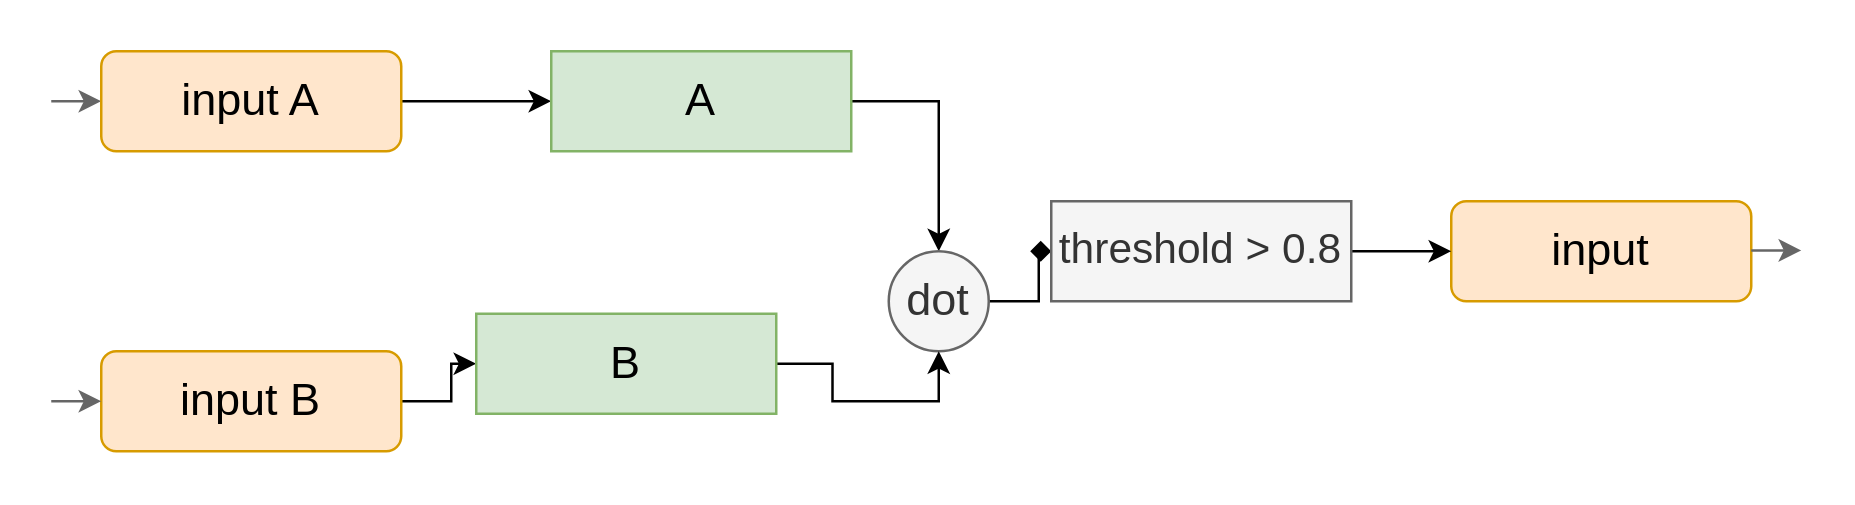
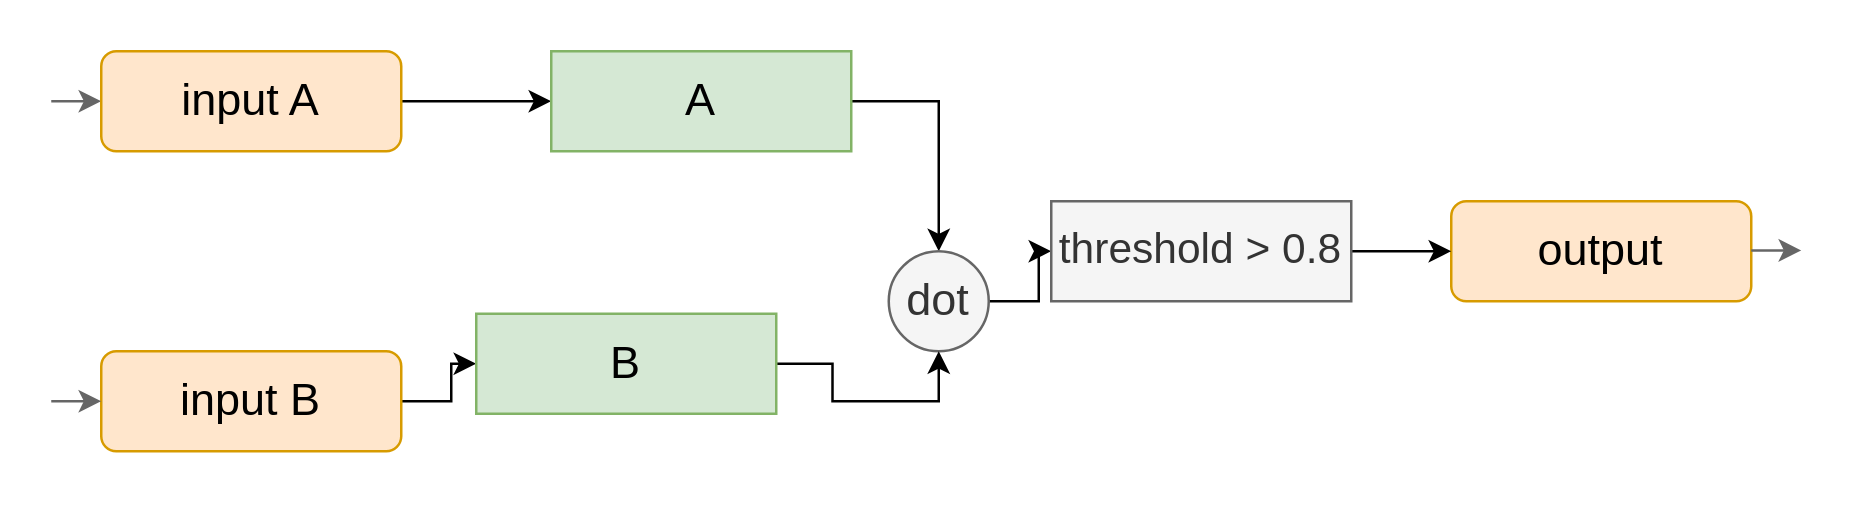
  <mxCell id="0" />
  <mxCell id="1" parent="0" />
  <mxCell id="2" value="" style="edgeStyle=none;rounded=0;orthogonalLoop=1;jettySize=auto;html=1;entryX=0;entryY=0.5;entryDx=0;entryDy=0;fontSize=18;exitX=1;exitY=0.5;exitDx=0;exitDy=0;" parent="1" target="4" edge="1"><mxGeometry relative="1" as="geometry"><mxPoint x="120" y="40" as="sourcePoint" /></mxGeometry></mxCell>
  <mxCell id="3" style="edgeStyle=orthogonalEdgeStyle;rounded=0;orthogonalLoop=1;jettySize=auto;html=1;entryX=0.5;entryY=0;entryDx=0;entryDy=0;fontSize=12;fontColor=#000000;startArrow=none;startFill=0;endArrow=classic;endFill=1;strokeWidth=1;" edge="1" parent="1" source="4" target="9"><mxGeometry relative="1" as="geometry" /></mxCell>
  <mxCell id="4" value="A" style="rounded=0;whiteSpace=wrap;html=1;fillColor=#d5e8d4;strokeColor=#82b366;fontSize=18;" parent="1" vertex="1"><mxGeometry x="220" y="20" width="120" height="40" as="geometry" /></mxCell>
  <mxCell id="5" style="edgeStyle=orthogonalEdgeStyle;rounded=0;orthogonalLoop=1;jettySize=auto;html=1;fontSize=18;fontColor=#000000;startArrow=classic;startFill=1;endArrow=none;endFill=0;strokeColor=#666666;fillColor=#f5f5f5;" parent="1" source="6" edge="1"><mxGeometry relative="1" as="geometry"><mxPoint x="20" y="40" as="targetPoint" /></mxGeometry></mxCell>
  <mxCell id="6" value="input A" style="rounded=1;whiteSpace=wrap;html=1;fontSize=18;fillColor=#ffe6cc;strokeColor=#d79b00;" parent="1" vertex="1"><mxGeometry x="40" y="20" width="120" height="40" as="geometry" /></mxCell>
- <mxCell id="7" value="input" style="rounded=1;whiteSpace=wrap;html=1;fontSize=18;fillColor=#ffe6cc;strokeColor=#d79b00;" parent="1" vertex="1"><mxGeometry x="580" y="80" width="120" height="40" as="geometry" /></mxCell>
- <mxCell id="8" style="edgeStyle=orthogonalEdgeStyle;rounded=0;orthogonalLoop=1;jettySize=auto;html=1;entryX=0;entryY=0.5;entryDx=0;entryDy=0;fontSize=12;fontColor=#000000;startArrow=none;startFill=0;endArrow=diamond;endFill=1;strokeWidth=1;" edge="1" parent="1" source="9" target="17"><mxGeometry relative="1" as="geometry" /></mxCell>
+ <mxCell id="7" value="output" style="rounded=1;whiteSpace=wrap;html=1;fontSize=18;fillColor=#ffe6cc;strokeColor=#d79b00;" parent="1" vertex="1"><mxGeometry x="580" y="80" width="120" height="40" as="geometry" /></mxCell>
+ <mxCell id="8" style="edgeStyle=orthogonalEdgeStyle;rounded=0;orthogonalLoop=1;jettySize=auto;html=1;entryX=0;entryY=0.5;entryDx=0;entryDy=0;fontSize=12;fontColor=#000000;startArrow=none;startFill=0;endArrow=classic;endFill=1;strokeWidth=1;" edge="1" parent="1" source="9" target="17"><mxGeometry relative="1" as="geometry" /></mxCell>
  <mxCell id="9" value="dot" style="ellipse;whiteSpace=wrap;html=1;aspect=fixed;fontSize=18;fillColor=#f5f5f5;strokeColor=#666666;fontColor=#333333;" parent="1" vertex="1"><mxGeometry x="355" y="100" width="40" height="40" as="geometry" /></mxCell>
  <mxCell id="10" style="edgeStyle=orthogonalEdgeStyle;rounded=0;orthogonalLoop=1;jettySize=auto;html=1;fontSize=18;fontColor=#000000;startArrow=classic;startFill=1;endArrow=none;endFill=0;strokeColor=#666666;fillColor=#f5f5f5;" parent="1" edge="1"><mxGeometry relative="1" as="geometry"><mxPoint x="700" y="99.66" as="targetPoint" /><mxPoint x="720" y="99.66" as="sourcePoint" /></mxGeometry></mxCell>
  <mxCell id="11" style="edgeStyle=orthogonalEdgeStyle;rounded=0;orthogonalLoop=1;jettySize=auto;html=1;entryX=0;entryY=0.5;entryDx=0;entryDy=0;fontSize=12;fontColor=#000000;startArrow=none;startFill=0;endArrow=classic;endFill=1;strokeWidth=1;" edge="1" parent="1" source="12" target="15"><mxGeometry relative="1" as="geometry" /></mxCell>
  <mxCell id="12" value="input B" style="rounded=1;whiteSpace=wrap;html=1;fontSize=18;fillColor=#ffe6cc;strokeColor=#d79b00;" vertex="1" parent="1"><mxGeometry x="40" y="140" width="120" height="40" as="geometry" /></mxCell>
  <mxCell id="13" style="edgeStyle=orthogonalEdgeStyle;rounded=0;orthogonalLoop=1;jettySize=auto;html=1;fontSize=18;fontColor=#000000;startArrow=classic;startFill=1;endArrow=none;endFill=0;strokeColor=#666666;fillColor=#f5f5f5;" edge="1" parent="1"><mxGeometry relative="1" as="geometry"><mxPoint x="20" y="159.92" as="targetPoint" /><mxPoint x="40" y="159.954" as="sourcePoint" /></mxGeometry></mxCell>
  <mxCell id="14" style="edgeStyle=orthogonalEdgeStyle;rounded=0;orthogonalLoop=1;jettySize=auto;html=1;entryX=0.5;entryY=1;entryDx=0;entryDy=0;fontSize=12;fontColor=#000000;startArrow=none;startFill=0;endArrow=classic;endFill=1;strokeWidth=1;" edge="1" parent="1" source="15" target="9"><mxGeometry relative="1" as="geometry" /></mxCell>
  <mxCell id="15" value="B" style="rounded=0;whiteSpace=wrap;html=1;fillColor=#d5e8d4;strokeColor=#82b366;fontSize=18;" vertex="1" parent="1"><mxGeometry x="190" y="125" width="120" height="40" as="geometry" /></mxCell>
  <mxCell id="16" style="edgeStyle=orthogonalEdgeStyle;rounded=0;orthogonalLoop=1;jettySize=auto;html=1;entryX=0;entryY=0.5;entryDx=0;entryDy=0;fontSize=12;fontColor=#000000;startArrow=none;startFill=0;endArrow=classic;endFill=1;strokeWidth=1;" edge="1" parent="1" source="17" target="7"><mxGeometry relative="1" as="geometry" /></mxCell>
  <mxCell id="17" value="&lt;div style=&quot;font-size: 17px;&quot;&gt;threshold &amp;gt; 0.8&lt;/div&gt;" style="rounded=0;whiteSpace=wrap;html=1;fillColor=#f5f5f5;strokeColor=#666666;fontSize=17;fontColor=#333333;" vertex="1" parent="1"><mxGeometry x="420" y="80" width="120" height="40" as="geometry" /></mxCell>
